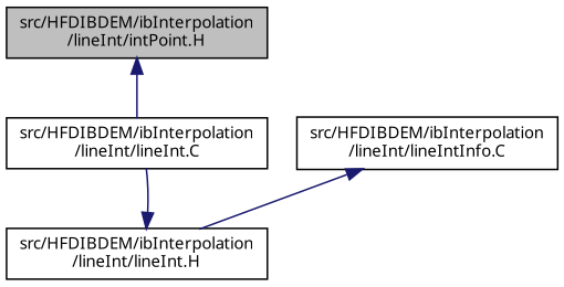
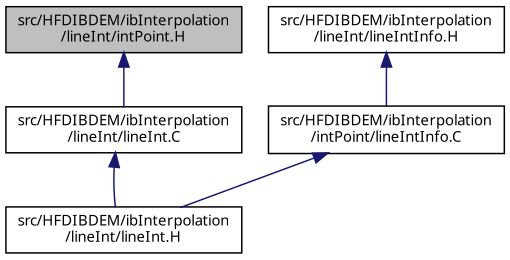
  digraph {
    fontname="Noto Sans"
    node [color=black fillcolor=white fontname="Noto Sans" fontsize=10 shape=record style=filled]
    edge [color=midnightblue dir=back fontname="Noto Sans" fontsize=10 labelfontname=Helvetica labelfontsize=10 style=solid]
    n1 [fillcolor=grey75 fontcolor=black height=0.2 label="src/HFDIBDEM/ibInterpolation\l/lineInt/intPoint.H" width=0.4]
    n2 [height=0.2 label="src/HFDIBDEM/ibInterpolation\l/lineInt/lineInt.C" width=0.4]
-   n4 [height=0.2 label="src/HFDIBDEM/ibInterpolation\l/lineInt/lineIntInfo.C" width=0.4]
+   n3 [height=0.2 label="src/HFDIBDEM/ibInterpolation\l/lineInt/lineIntInfo.H" width=0.4]
+   n4 [height=0.2 label="src/HFDIBDEM/ibInterpolation\l/intPoint/lineIntInfo.C" width=0.4]
    n5 [height=0.2 label="src/HFDIBDEM/ibInterpolation\l/lineInt/lineInt.H" width=0.4]
    n1 -> n2
+   n3 -> n4
    n4 -> n5
-   n5 -> n2
+   n2 -> n5
  }
